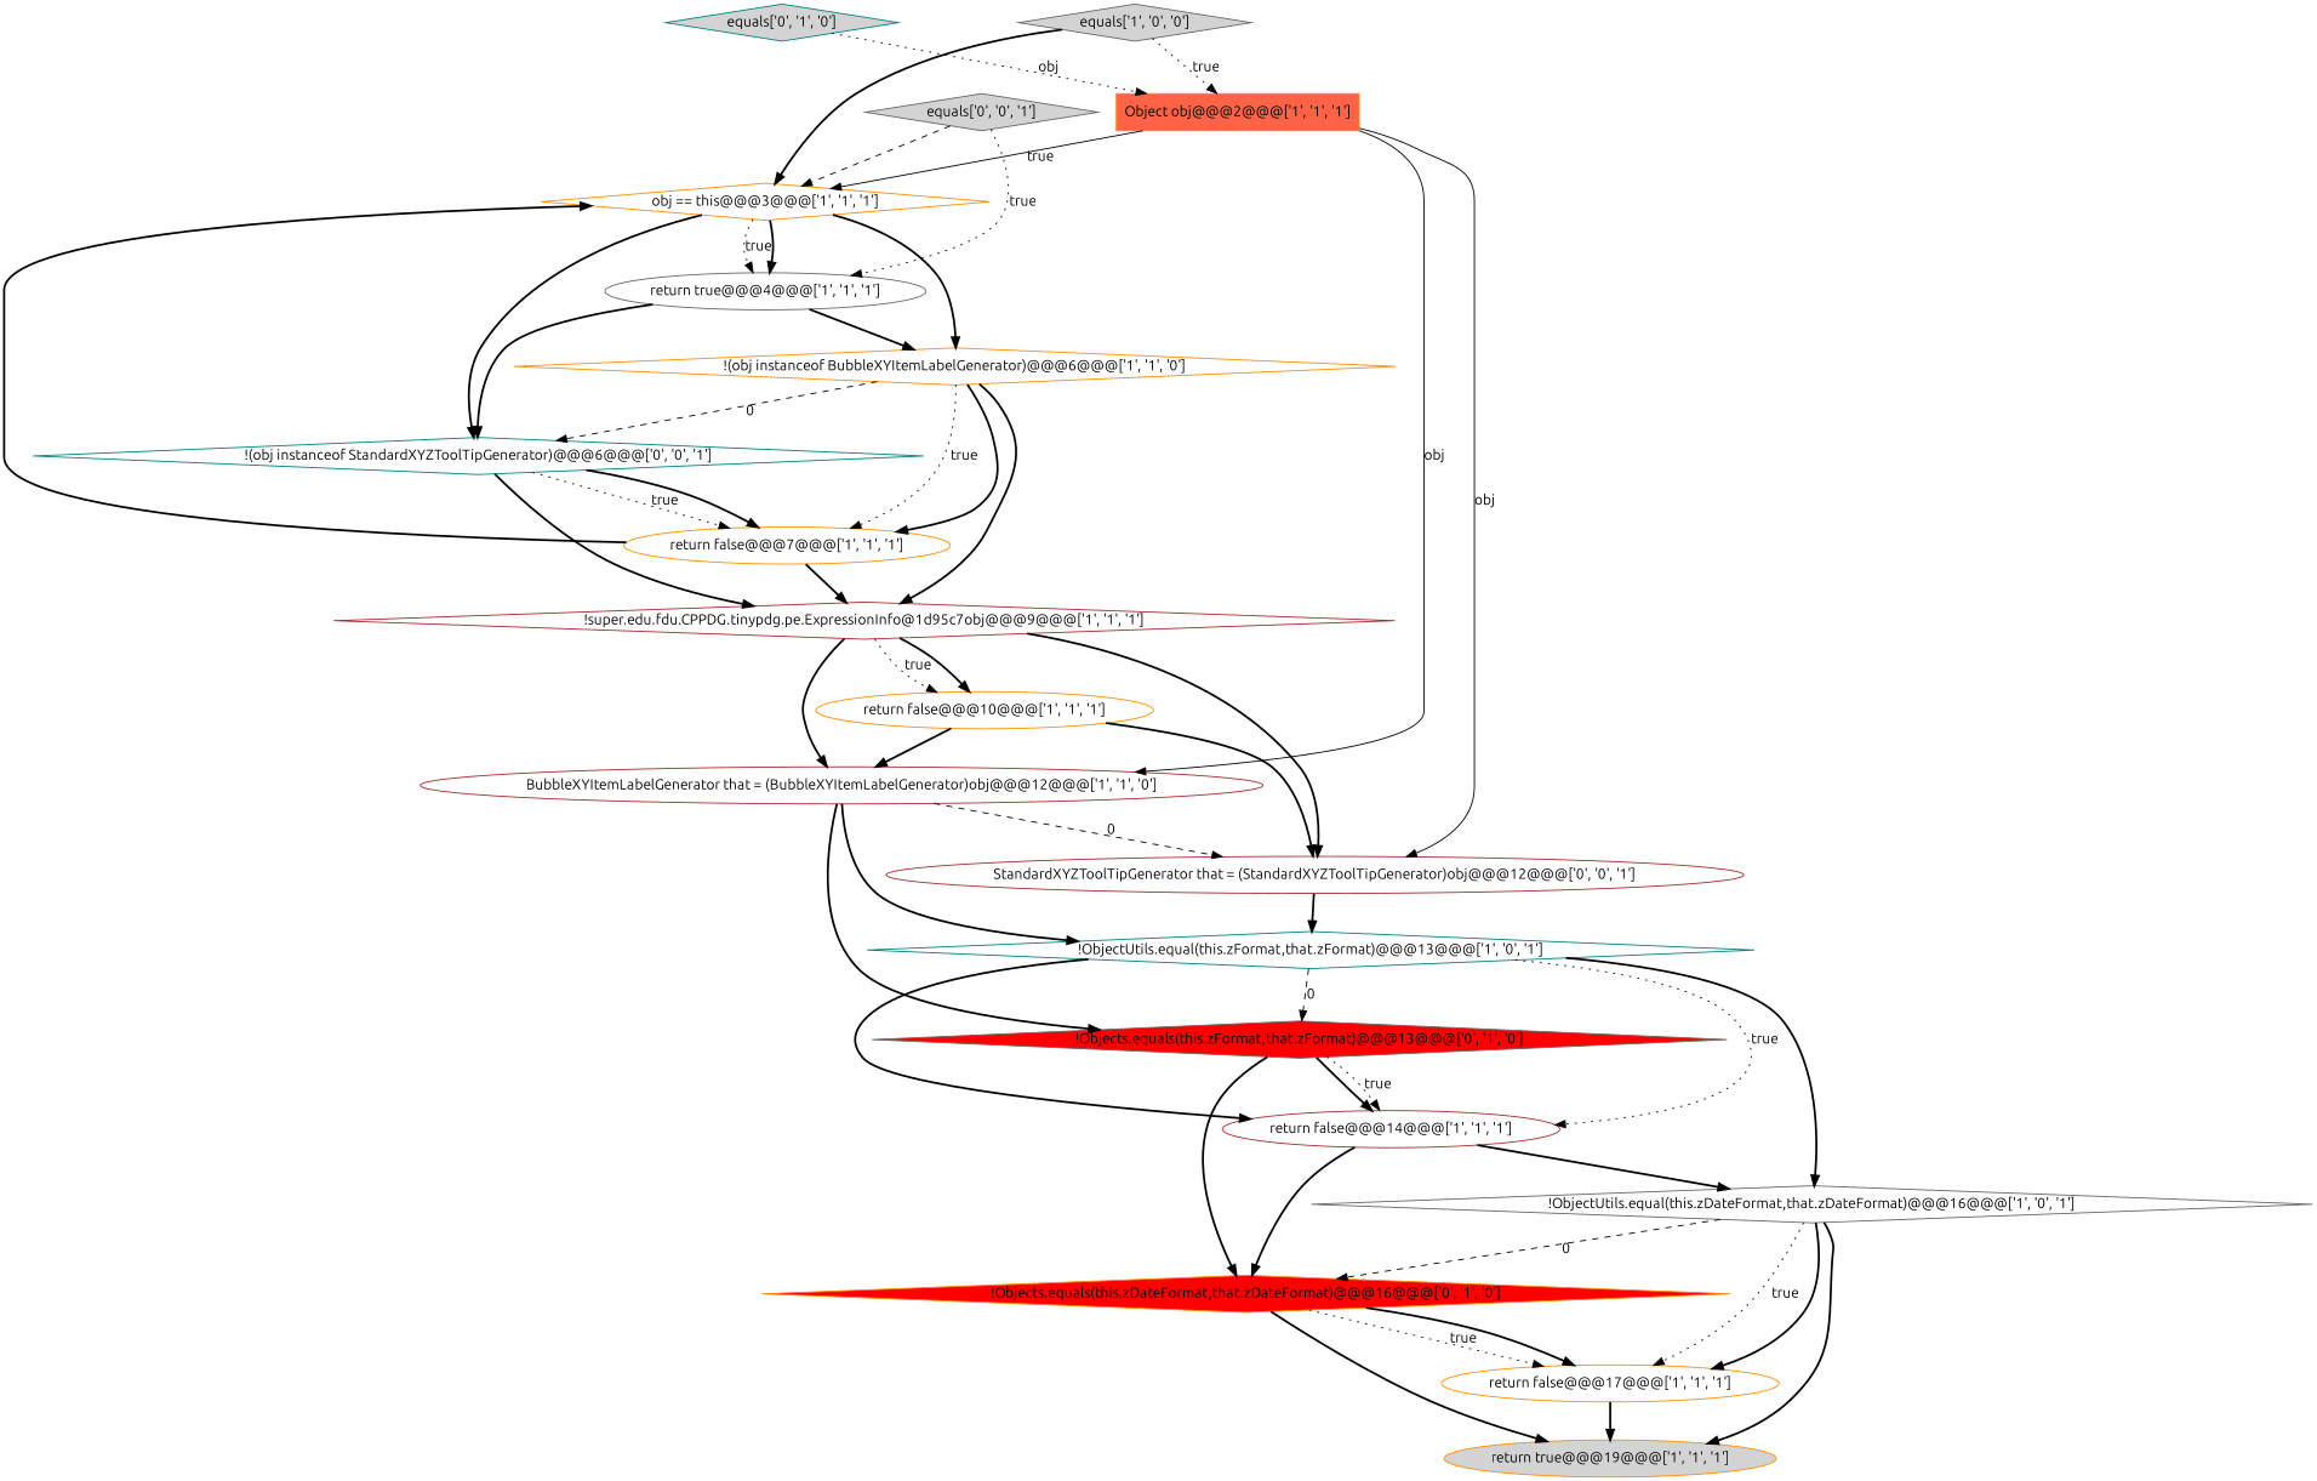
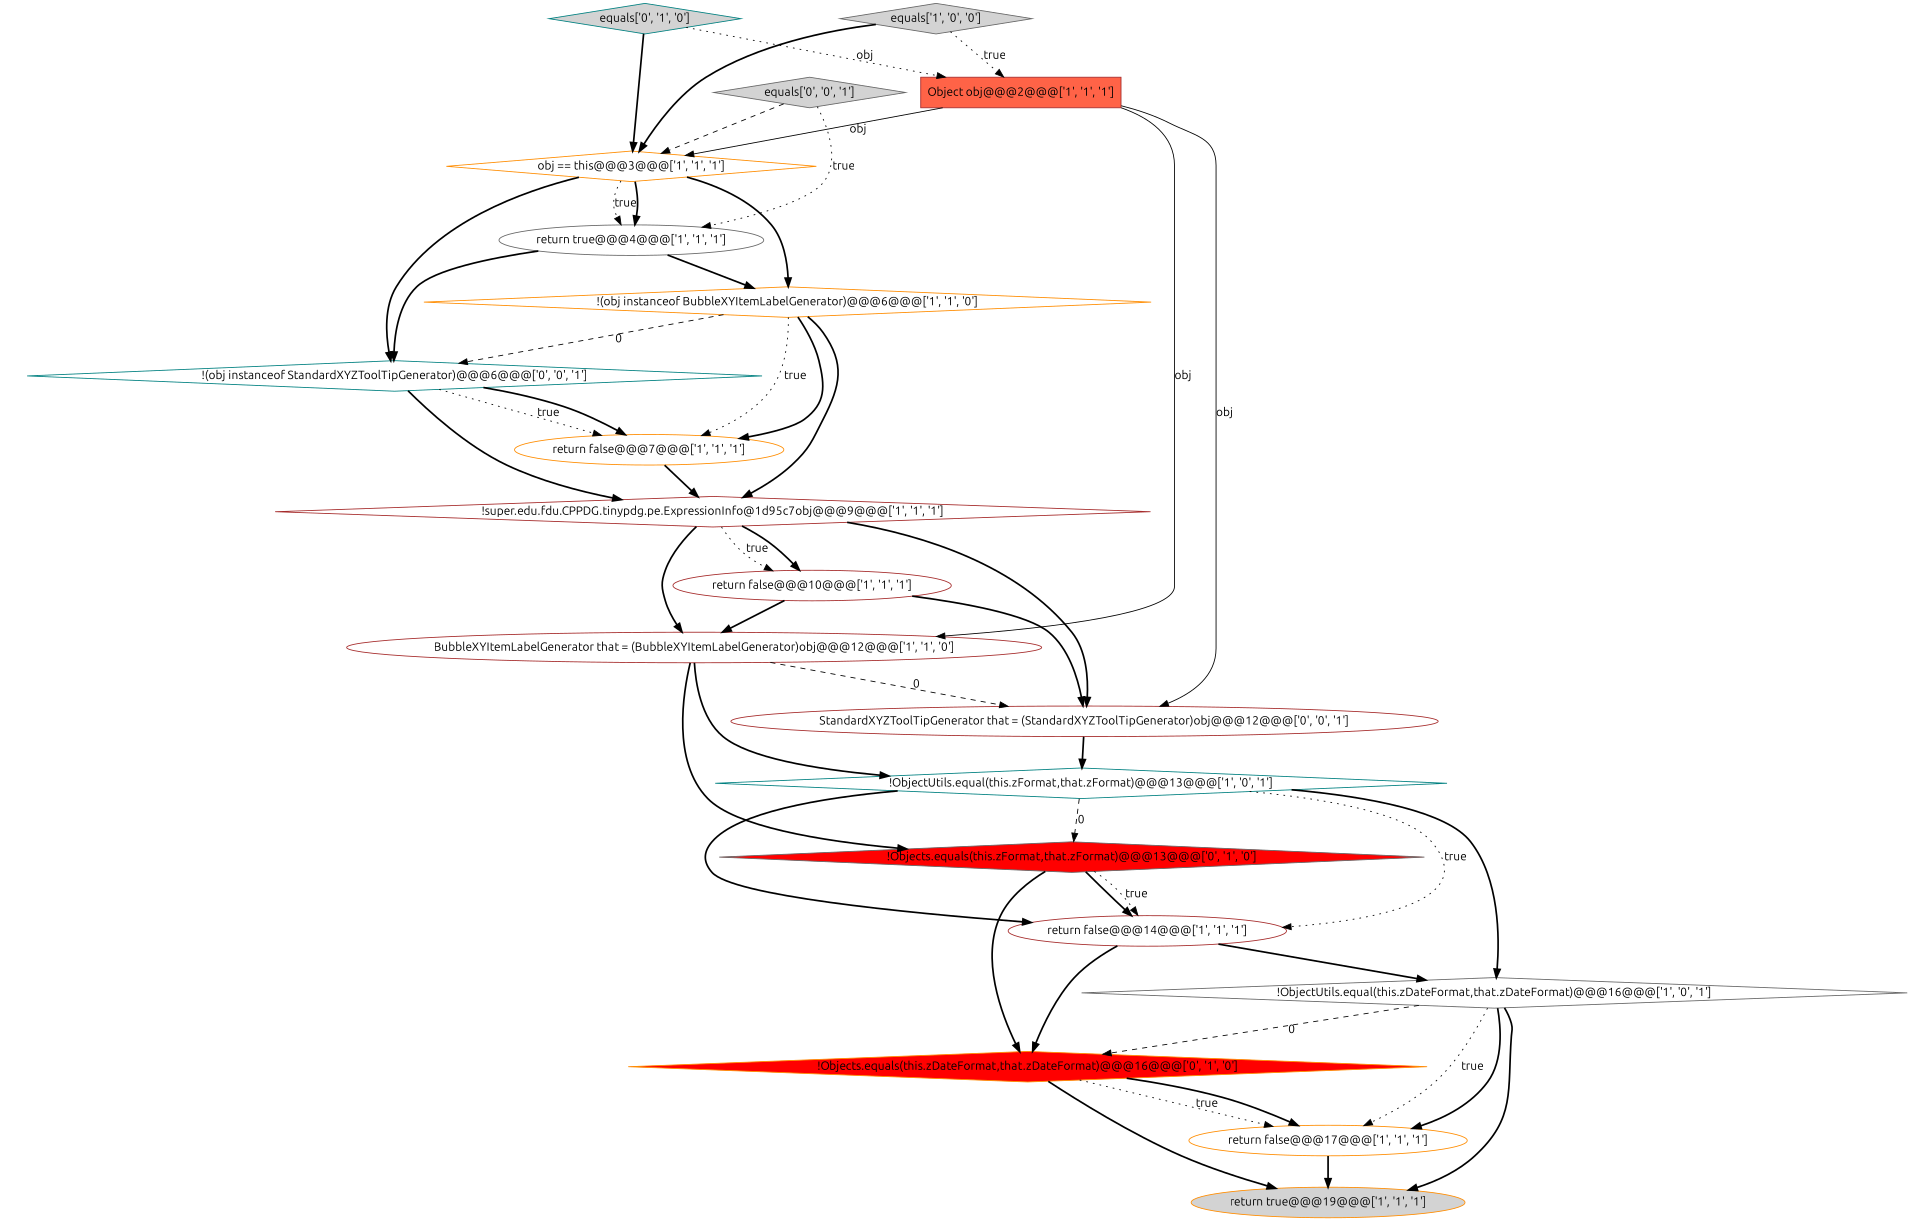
  digraph {
    fontname=Ubuntu
    node [color=darkorange fillcolor=white fontname=Ubuntu shape=diamond style=filled]
    edge [fontname=Ubuntu style=bold]
    n1 [color=gray40 label="!ObjectUtils.equal(this.zDateFormat,that.zDateFormat)@@@16@@@['1', '0', '1']"]
    n2 [fillcolor=lightgray label="return true@@@19@@@['1', '1', '1']" shape=ellipse]
    n3 [label="return false@@@17@@@['1', '1', '1']" shape=ellipse]
    n4 [fillcolor=red label="!Objects.equals(this.zDateFormat,that.zDateFormat)@@@16@@@['0', '1', '0']"]
    n5 [color=brown label="!super.edu.fdu.CPPDG.tinypdg.pe.ExpressionInfo@1d95c7obj@@@9@@@['1', '1', '1']"]
-   n6 [label="return false@@@10@@@['1', '1', '1']" shape=ellipse]
+   n6 [color=brown label="return false@@@10@@@['1', '1', '1']" shape=ellipse]
    n7 [color=brown label="StandardXYZToolTipGenerator that = (StandardXYZToolTipGenerator)obj@@@12@@@['0', '0', '1']" shape=ellipse]
    n8 [color=brown label="BubbleXYItemLabelGenerator that = (BubbleXYItemLabelGenerator)obj@@@12@@@['1', '1', '0']" shape=ellipse]
    n9 [color=teal label="!ObjectUtils.equal(this.zFormat,that.zFormat)@@@13@@@['1', '0', '1']"]
    n10 [color=gray40 fillcolor=red label="!Objects.equals(this.zFormat,that.zFormat)@@@13@@@['0', '1', '0']"]
    n11 [color=teal label="!(obj instanceof StandardXYZToolTipGenerator)@@@6@@@['0', '0', '1']"]
    n12 [label="return false@@@7@@@['1', '1', '1']" shape=ellipse]
    n13 [color=gray40 label="return true@@@4@@@['1', '1', '1']" shape=ellipse]
    n14 [label="!(obj instanceof BubbleXYItemLabelGenerator)@@@6@@@['1', '1', '0']"]
    n15 [color=teal fillcolor=lightgray label="equals['0', '1', '0']"]
    n16 [label="obj == this@@@3@@@['1', '1', '1']"]
-   n17 [fillcolor=tomato label="Object obj@@@2@@@['1', '1', '1']" shape=box]
+   n17 [color=brown fillcolor=tomato label="Object obj@@@2@@@['1', '1', '1']" shape=box]
    n18 [color=brown label="return false@@@14@@@['1', '1', '1']" shape=ellipse]
    n19 [color=gray40 fillcolor=lightgray label="equals['1', '0', '0']"]
    n20 [color=gray40 fillcolor=lightgray label="equals['0', '0', '1']"]
    n1 -> n2
    n1 -> n3 [label=true style=dotted]
    n1 -> n3
    n1 -> n4 [label=0 style=dashed]
    n3 -> n2
    n4 -> n2
    n4 -> n3 [label=true style=dotted]
    n4 -> n3
    n5 -> n6 [label=true style=dotted]
    n5 -> n6
    n5 -> n7
    n5 -> n8
    n6 -> n7
    n6 -> n8
    n7 -> n9
    n8 -> n7 [label=0 style=dashed]
    n8 -> n9
    n8 -> n10
    n9 -> n1
    n9 -> n10 [label=0 style=dashed]
    n9 -> n18 [label=true style=dotted]
    n9 -> n18
    n10 -> n4
    n10 -> n18
    n10 -> n18 [label=true style=dotted]
    n11 -> n5
    n11 -> n12 [label=true style=dotted]
    n11 -> n12
    n12 -> n5
    n13 -> n11
    n13 -> n14
    n14 -> n5
    n14 -> n11 [label=0 style=dashed]
    n14 -> n12
    n14 -> n12 [label=true style=dotted]
-   n12 -> n16
+   n15 -> n16
    n15 -> n17 [label=obj style=dotted]
    n16 -> n11
    n16 -> n13 [label=true style=dotted]
    n16 -> n13
    n16 -> n14
    n17 -> n7 [label=obj style=solid]
    n17 -> n8 [label=obj style=solid]
-   n17 -> n16 [label=true style=solid]
+   n17 -> n16 [label=obj style=solid]
    n18 -> n1
    n18 -> n4
    n19 -> n16
    n19 -> n17 [label=true style=dotted]
    n20 -> n13 [label=true style=dotted]
    n20 -> n16 [style=dashed]
  }
